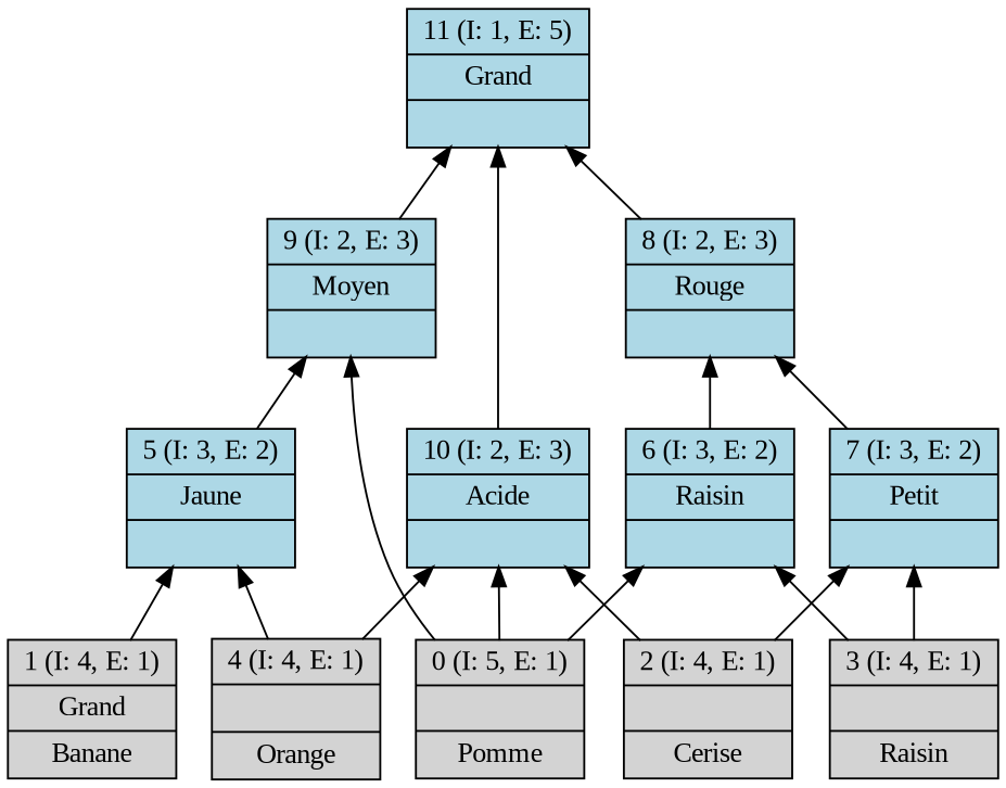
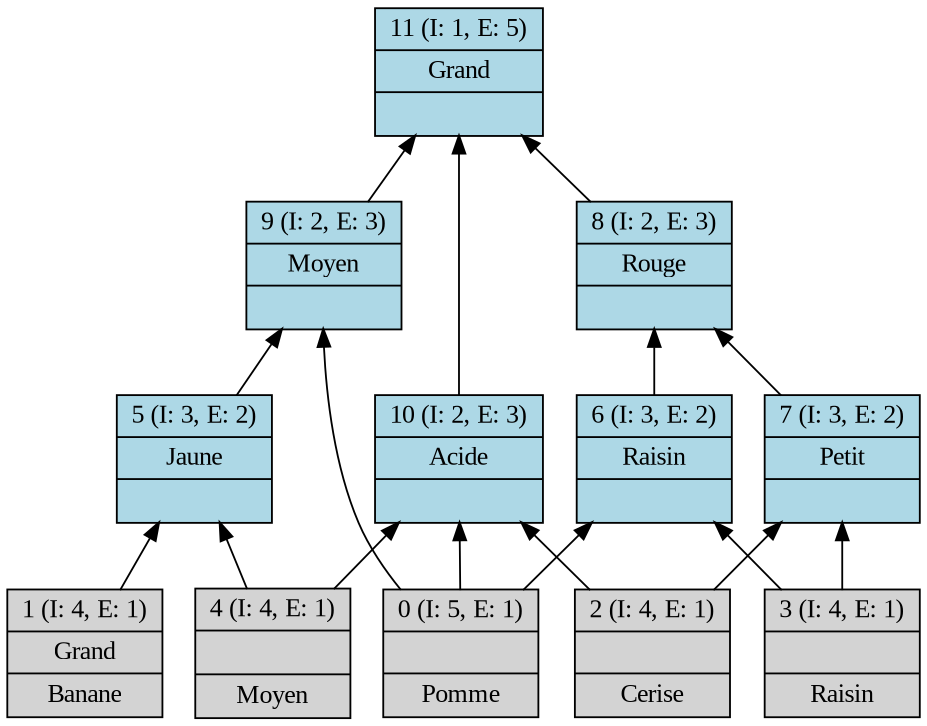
  digraph {
    fontname="Liberation Serif"
    rankdir=BT
    node [fontname="Liberation Serif" shape=record style=filled fillcolor=lightblue]
    edge [fontname="Liberation Serif"]
    n1 [label="{0 (I: 5, E: 1)||Pomme\n}" fillcolor=""]
    n2 [label="{6 (I: 3, E: 2)|Raisin\n|}"]
    n3 [label="{9 (I: 2, E: 3)|Moyen\n|}"]
    n4 [label="{10 (I: 2, E: 3)|Acide\n|}"]
    n5 [label="{8 (I: 2, E: 3)|Rouge\n|}"]
    n6 [label="{11 (I: 1, E: 5)|Grand\n|}"]
    n7 [label="{1 (I: 4, E: 1)|Grand\n|Banane\n}" fillcolor=""]
    n8 [label="{5 (I: 3, E: 2)|Jaune\n|}"]
    n9 [label="{2 (I: 4, E: 1)||Cerise\n}" fillcolor=""]
    n10 [label="{7 (I: 3, E: 2)|Petit\n|}"]
    n11 [label="{3 (I: 4, E: 1)||Raisin\n}" fillcolor=""]
-   n12 [label="{4 (I: 4, E: 1)||Orange\n}" fillcolor=""]
+   n12 [label="{4 (I: 4, E: 1)||Moyen\n}" fillcolor=""]
    n1 -> n2
    n1 -> n3
    n1 -> n4
    n2 -> n5
    n3 -> n6
    n4 -> n6
    n5 -> n6
    n7 -> n8
    n8 -> n3
    n9 -> n4
    n9 -> n10
    n10 -> n5
    n11 -> n2
    n11 -> n10
    n12 -> n4
    n12 -> n8
  }
